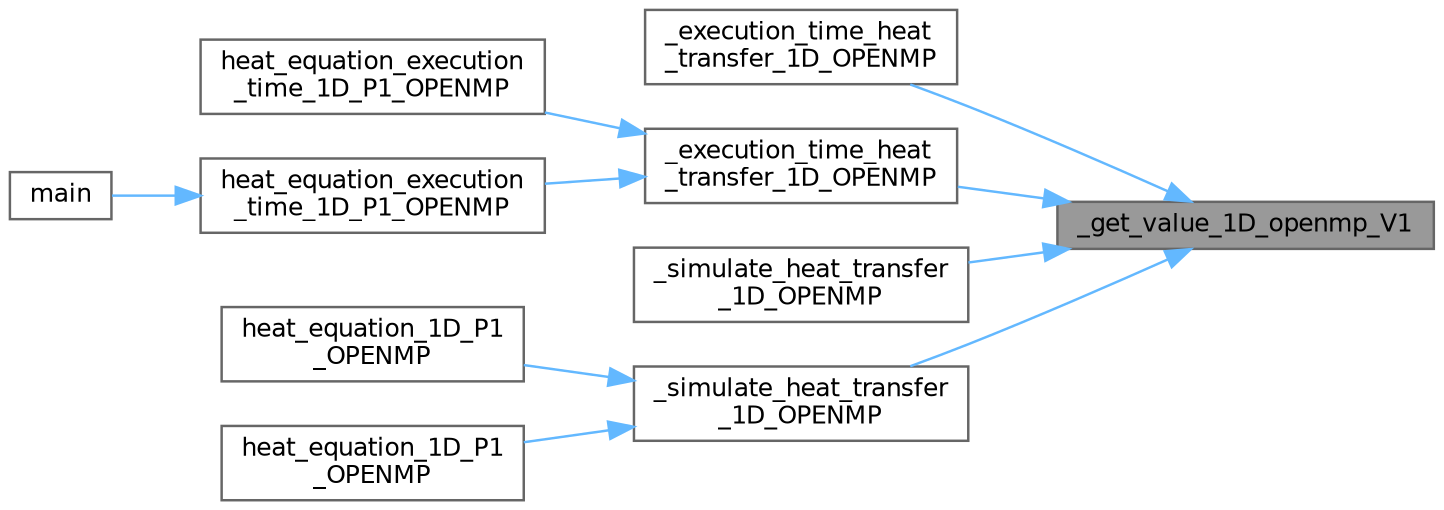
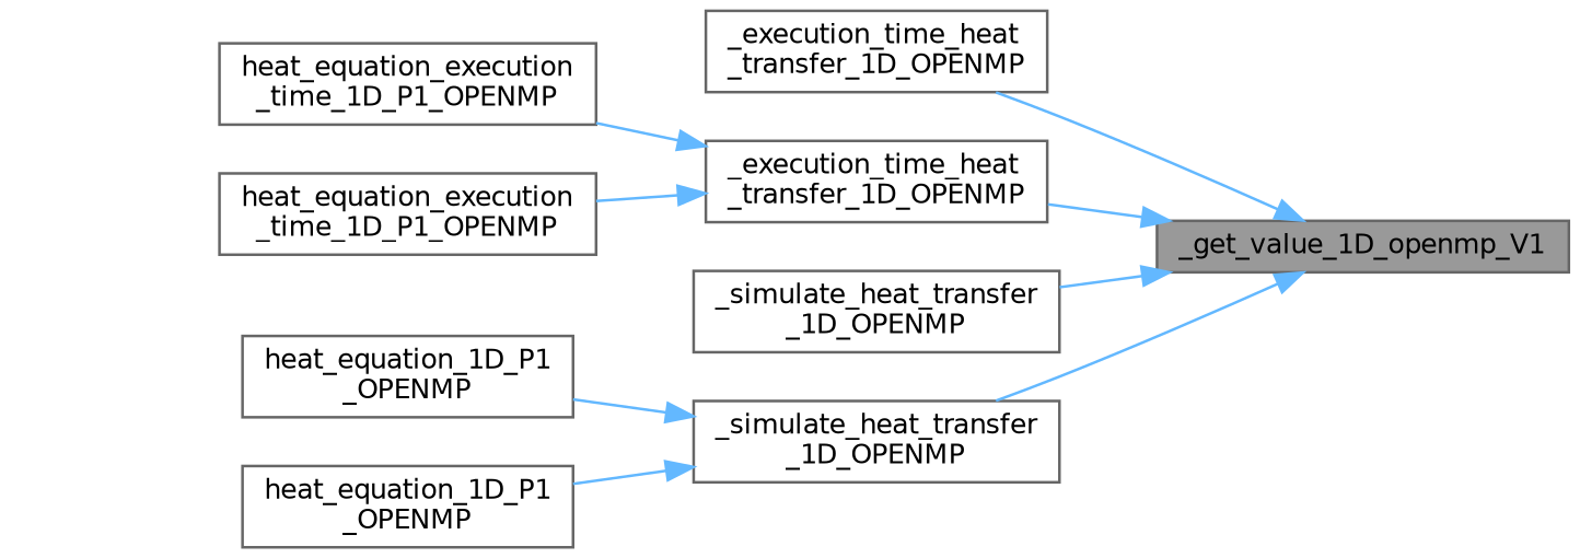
  digraph {
    rankdir=RL
    node [color=grey40 fillcolor=white fontname=Helvetica fontsize=10 shape=box style=filled]
    edge [color=steelblue1 dir=back fontname=Helvetica fontsize=10 labelfontname=Helvetica labelfontsize=10 style=solid]
    n1 [color=gray40 fillcolor=grey60 fontcolor=black height=0.2 label=_get_value_1D_openmp_V1 width=0.4]
    n2 [height=0.2 label="_execution_time_heat\l_transfer_1D_OPENMP" width=0.4]
    n3 [height=0.2 label="_execution_time_heat\l_transfer_1D_OPENMP" width=0.4]
    n4 [height=0.2 label="_simulate_heat_transfer\l_1D_OPENMP" width=0.4]
    n5 [height=0.2 label="_simulate_heat_transfer\l_1D_OPENMP" width=0.4]
    n6 [height=0.2 label="heat_equation_execution\l_time_1D_P1_OPENMP" width=0.4]
    n7 [height=0.2 label="heat_equation_execution\l_time_1D_P1_OPENMP" width=0.4]
-   n8 [height=0.2 label=main width=0.4]
    n9 [height=0.2 label="heat_equation_1D_P1\l_OPENMP" width=0.4]
    n10 [height=0.2 label="heat_equation_1D_P1\l_OPENMP" width=0.4]
    n1 -> n2
    n1 -> n3
    n1 -> n4
    n1 -> n5
    n3 -> n6
    n3 -> n7
    n5 -> n9
    n5 -> n10
-   n7 -> n8
  }
